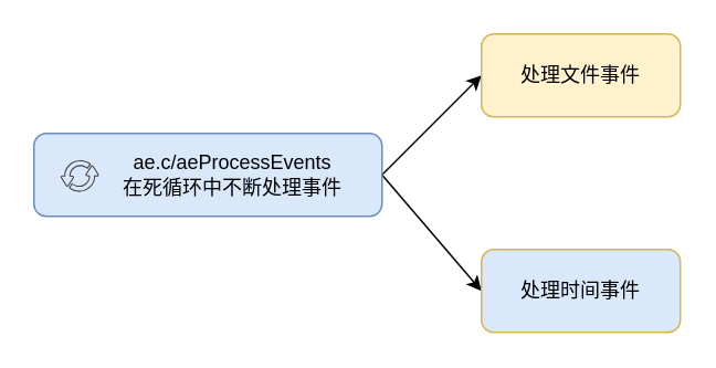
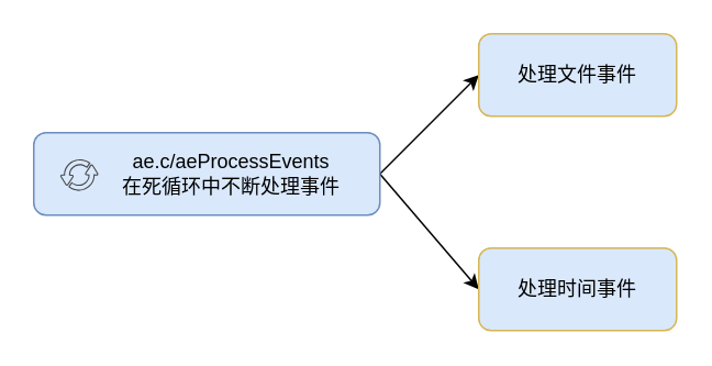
  <mxCell id="0" />
  <mxCell id="1" parent="0" />
  <mxCell id="2" style="rounded=0;orthogonalLoop=1;jettySize=auto;html=1;exitX=1;exitY=0.5;exitDx=0;exitDy=0;entryX=0;entryY=0.5;entryDx=0;entryDy=0;" edge="1" parent="1" source="4" target="7"><mxGeometry relative="1" as="geometry" /></mxCell>
  <mxCell id="3" style="rounded=0;orthogonalLoop=1;jettySize=auto;html=1;exitX=1;exitY=0.5;exitDx=0;exitDy=0;entryX=0;entryY=0.5;entryDx=0;entryDy=0;" edge="1" parent="1" source="4" target="8"><mxGeometry relative="1" as="geometry" /></mxCell>
  <mxCell id="4" value="&lt;span style=&quot;text-align: left&quot;&gt;&lt;br&gt;&lt;br&gt;&lt;/span&gt;" style="rounded=1;whiteSpace=wrap;html=1;fillColor=#dae8fc;strokeColor=#6c8ebf;" vertex="1" parent="1"><mxGeometry x="20" y="80" width="210" height="50" as="geometry" /></mxCell>
  <mxCell id="5" value="" style="sketch=0;pointerEvents=1;shadow=0;dashed=0;html=1;strokeColor=none;fillColor=#434445;aspect=fixed;labelPosition=center;verticalLabelPosition=bottom;verticalAlign=top;align=center;outlineConnect=0;shape=mxgraph.vvd.business_continuity_data_protection;" vertex="1" parent="1"><mxGeometry x="36" y="96" width="23.25" height="20" as="geometry" /></mxCell>
  <mxCell id="6" value="&lt;span style=&quot;text-align: left&quot;&gt;ae.c/aeProcessEvents&lt;br&gt;&lt;/span&gt;在死循环中不断处理事件" style="text;html=1;strokeColor=none;fillColor=none;align=center;verticalAlign=middle;whiteSpace=wrap;rounded=0;" vertex="1" parent="1"><mxGeometry x="60" y="90" width="160" height="30" as="geometry" /></mxCell>
- <mxCell id="7" value="处理文件事件" style="rounded=1;whiteSpace=wrap;html=1;fillColor=#fff2cc;strokeColor=#d6b656;" vertex="1" parent="1"><mxGeometry x="290" y="20" width="120" height="50" as="geometry" /></mxCell>
+ <mxCell id="7" value="处理文件事件" style="rounded=1;whiteSpace=wrap;html=1;fillColor=#dae8fc;strokeColor=#d6b656;" vertex="1" parent="1"><mxGeometry x="290" y="20" width="120" height="50" as="geometry" /></mxCell>
  <mxCell id="8" value="处理时间事件" style="rounded=1;whiteSpace=wrap;html=1;fillColor=#dae8fc;strokeColor=#d6b656;" vertex="1" parent="1"><mxGeometry x="290" y="150" width="120" height="50" as="geometry" /></mxCell>
